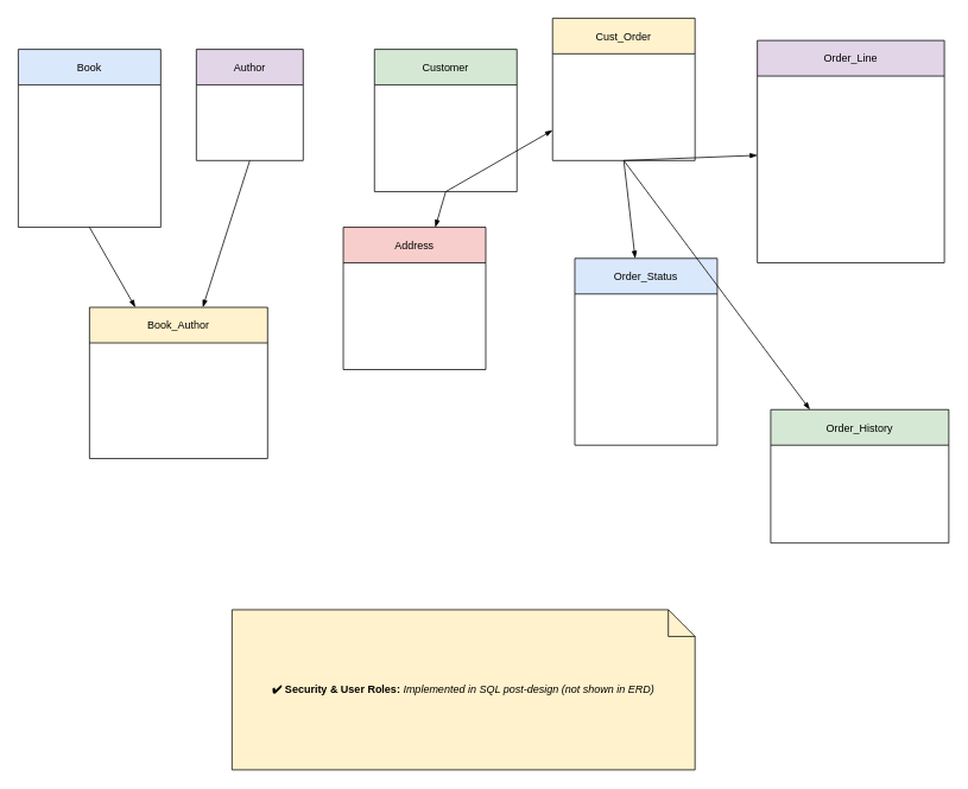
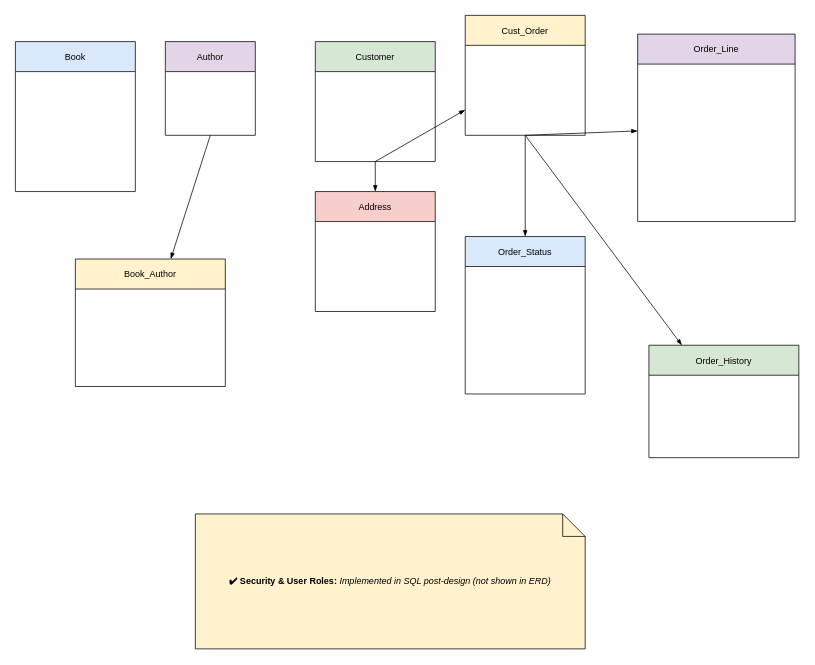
  <mxCell id="0" />
  <mxCell id="1" parent="0" />
  <mxCell id="2" value="Book" style="shape=swimlane;fillColor=#DAE8FC;" parent="1" vertex="1"><mxGeometry x="20" y="55" width="160" height="200" as="geometry" /></mxCell>
  <mxCell id="3" value="Author" style="shape=swimlane;fillColor=#E1D5E7;" parent="1" vertex="1"><mxGeometry x="220" y="55" width="120" height="125" as="geometry" /></mxCell>
  <mxCell id="4" value="Book_Author" style="shape=swimlane;fillColor=#FFF2CC;" parent="1" vertex="1"><mxGeometry x="100" y="345" width="200" height="170" as="geometry" /></mxCell>
  <mxCell id="5" value="Customer" style="shape=swimlane;fillColor=#D5E8D4;" parent="1" vertex="1"><mxGeometry x="420" y="55" width="160" height="160" as="geometry" /></mxCell>
- <mxCell id="6" value="Address" style="shape=swimlane;fillColor=#F8CECC;" parent="1" vertex="1"><mxGeometry x="385" y="255" width="160" height="160" as="geometry" /></mxCell>
+ <mxCell id="6" value="Address" style="shape=swimlane;fillColor=#F8CECC;" parent="1" vertex="1"><mxGeometry x="420" y="255" width="160" height="160" as="geometry" /></mxCell>
  <mxCell id="7" value="Cust_Order" style="shape=swimlane;fillColor=#FFF2CC;" parent="1" vertex="1"><mxGeometry x="620" y="20" width="160" height="160" as="geometry" /></mxCell>
  <mxCell id="8" value="Order_Line" style="shape=swimlane;fillColor=#E1D5E7;" parent="1" vertex="1"><mxGeometry x="850" y="45" width="210" height="250" as="geometry" /></mxCell>
- <mxCell id="9" value="Order_Status" style="shape=swimlane;fillColor=#DAE8FC;" parent="1" vertex="1"><mxGeometry x="645" y="290" width="160" height="210" as="geometry" /></mxCell>
+ <mxCell id="9" value="Order_Status" style="shape=swimlane;fillColor=#DAE8FC;" parent="1" vertex="1"><mxGeometry x="620" y="315" width="160" height="210" as="geometry" /></mxCell>
  <mxCell id="10" value="Order_History" style="shape=swimlane;fillColor=#D5E8D4;" parent="1" vertex="1"><mxGeometry x="865" y="460" width="200" height="150" as="geometry" /></mxCell>
  <mxCell id="11" value="&lt;b&gt;✔️ Security &amp;amp; User Roles: &lt;/b&gt;&lt;i&gt;Implemented in SQL post-design (not shown in ERD)&lt;/i&gt;" style="shape=note;whiteSpace=wrap;html=1;fillColor=#FFF2CC;strokeColor=#000000;" parent="1" vertex="1"><mxGeometry x="260" y="685" width="520" height="180" as="geometry" /></mxCell>
- <mxCell id="12" style="endArrow=blockThin;rounded=0;orthogonal=0;jettySize=auto;html=1;exitX=0.5;exitY=0.95;exitDx=0;exitDy=0;" parent="1" source="2" target="4" edge="1"><mxGeometry relative="1" as="geometry" /></mxCell>
  <mxCell id="13" style="endArrow=blockThin;rounded=0;orthogonal=0;jettySize=auto;html=1;exitX=0.5;exitY=0.95;exitDx=0;exitDy=0;" parent="1" source="3" target="4" edge="1"><mxGeometry relative="1" as="geometry" /></mxCell>
  <mxCell id="14" style="endArrow=blockThin;rounded=0;orthogonal=0;jettySize=auto;html=1;exitX=0.5;exitY=0.95;exitDx=0;exitDy=0;" parent="1" source="5" target="6" edge="1"><mxGeometry relative="1" as="geometry" /></mxCell>
  <mxCell id="15" style="endArrow=blockThin;rounded=0;orthogonal=0;jettySize=auto;html=1;exitX=0.5;exitY=0.95;exitDx=0;exitDy=0;" parent="1" source="5" target="7" edge="1"><mxGeometry relative="1" as="geometry" /></mxCell>
  <mxCell id="16" style="endArrow=blockThin;rounded=0;orthogonal=0;jettySize=auto;html=1;exitX=0.5;exitY=0.95;exitDx=0;exitDy=0;" parent="1" source="7" target="8" edge="1"><mxGeometry relative="1" as="geometry" /></mxCell>
  <mxCell id="17" style="endArrow=blockThin;rounded=0;orthogonal=0;jettySize=auto;html=1;exitX=0.5;exitY=0.95;exitDx=0;exitDy=0;" parent="1" source="7" target="9" edge="1"><mxGeometry relative="1" as="geometry" /></mxCell>
  <mxCell id="18" style="endArrow=blockThin;rounded=0;orthogonal=0;jettySize=auto;html=1;exitX=0.5;exitY=0.95;exitDx=0;exitDy=0;" parent="1" source="7" target="10" edge="1"><mxGeometry relative="1" as="geometry" /></mxCell>
